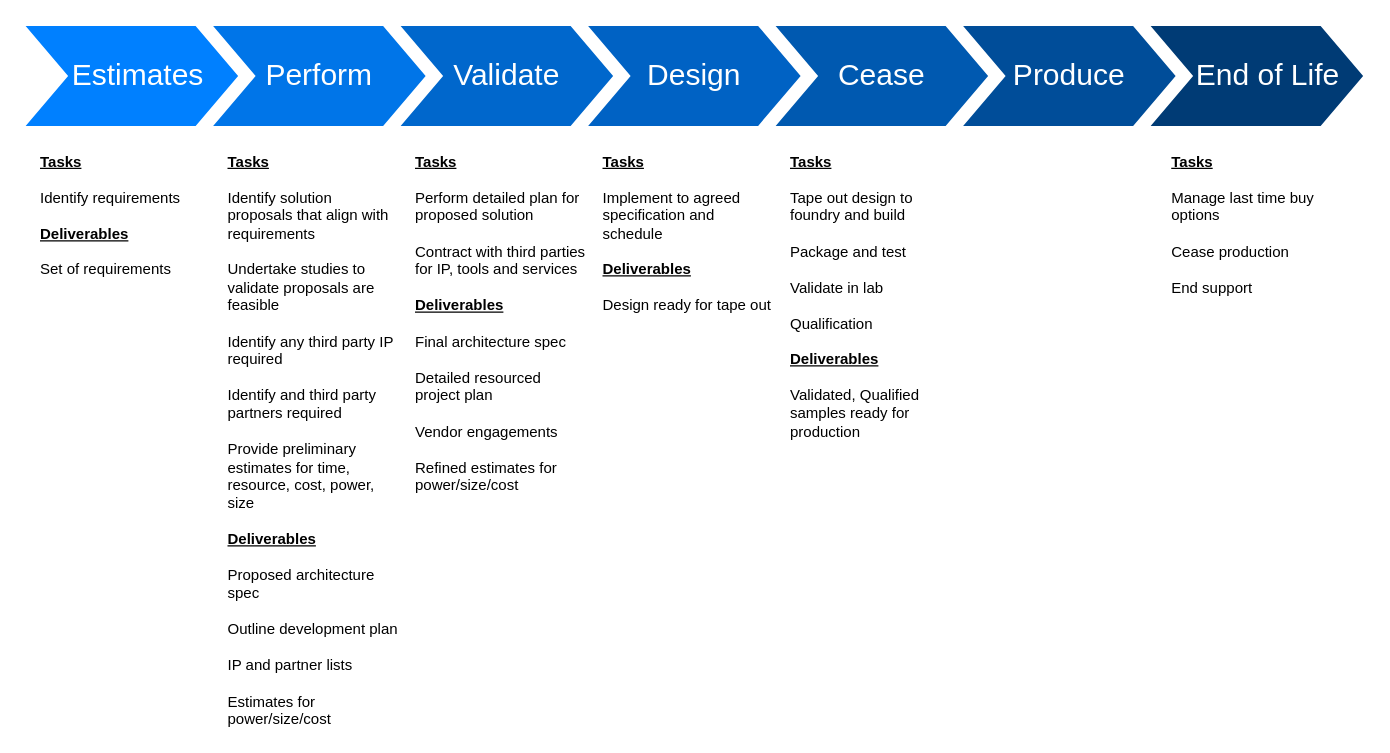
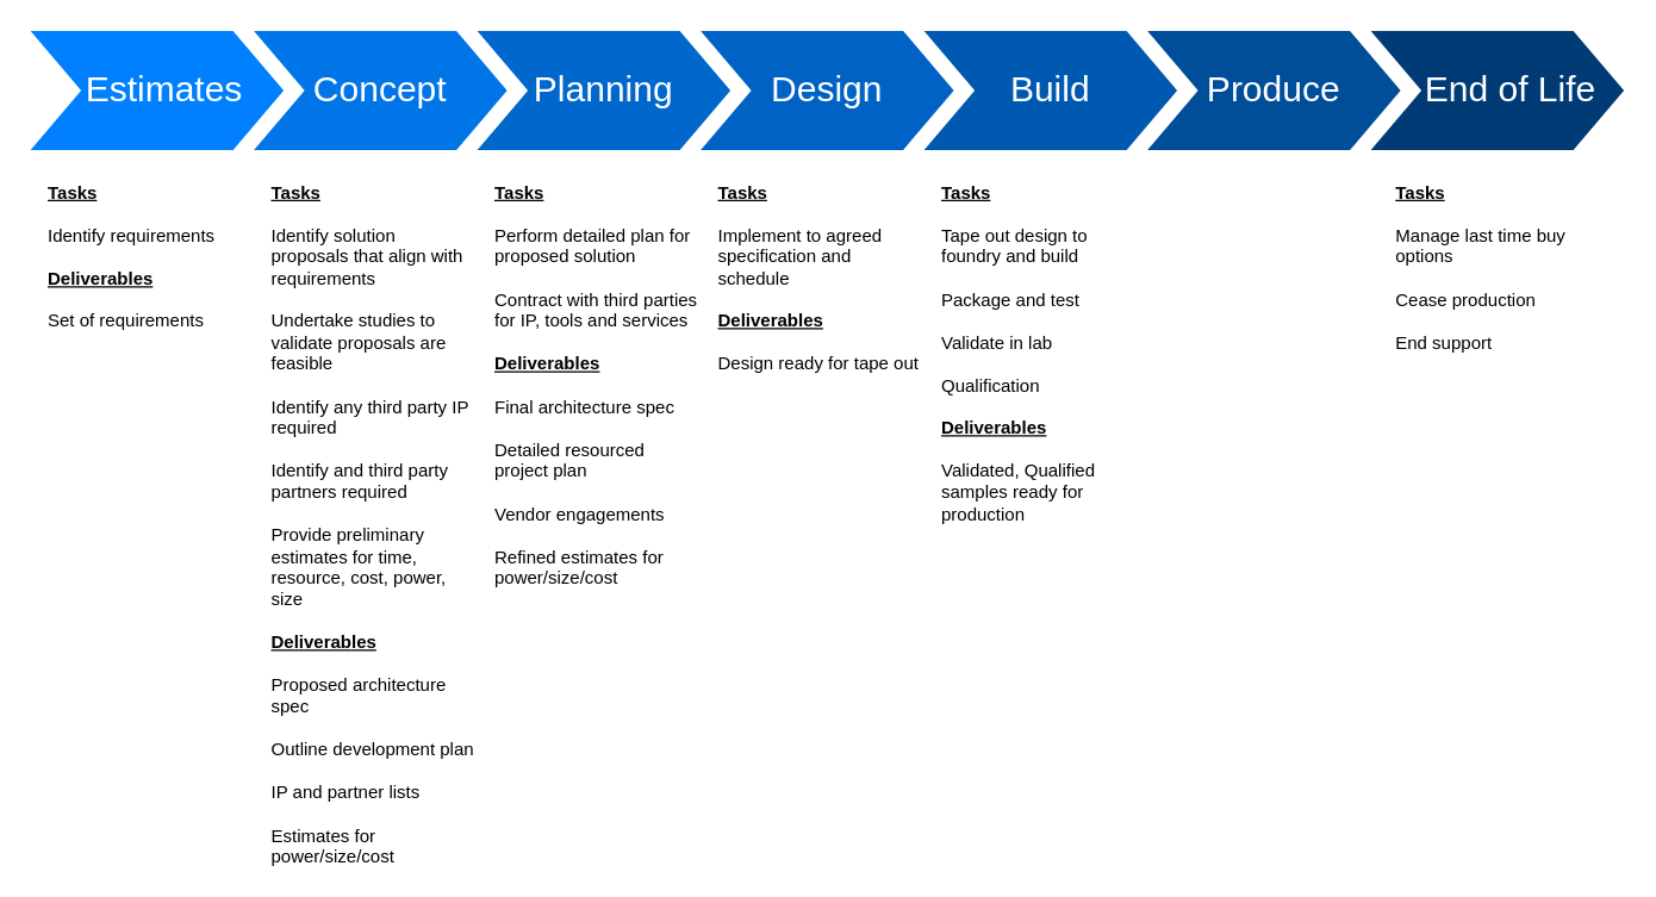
  <mxCell id="0" />
  <mxCell id="1" parent="0" />
  <mxCell id="2" value="Estimates" style="shape=step;whiteSpace=wrap;html=1;fontSize=24;fillColor=#0080FF;fontColor=#FFFFFF;strokeColor=none;align=center;spacingRight=-10;" parent="1" vertex="1"><mxGeometry x="20" y="20" width="170" height="80" as="geometry" /></mxCell>
- <mxCell id="3" value="Perform" style="shape=step;whiteSpace=wrap;html=1;fontSize=24;fillColor=#0075E8;fontColor=#FFFFFF;strokeColor=none;align=center;spacingRight=0;" parent="1" vertex="1"><mxGeometry x="170" y="20" width="170" height="80" as="geometry" /></mxCell>
- <mxCell id="4" value="Validate" style="shape=step;whiteSpace=wrap;html=1;fontSize=24;fillColor=#0067CC;fontColor=#FFFFFF;strokeColor=none;align=center;spacingRight=0;" parent="1" vertex="1"><mxGeometry x="320" y="20" width="170" height="80" as="geometry" /></mxCell>
+ <mxCell id="3" value="Concept" style="shape=step;whiteSpace=wrap;html=1;fontSize=24;fillColor=#0075E8;fontColor=#FFFFFF;strokeColor=none;align=center;spacingRight=0;" parent="1" vertex="1"><mxGeometry x="170" y="20" width="170" height="80" as="geometry" /></mxCell>
+ <mxCell id="4" value="Planning" style="shape=step;whiteSpace=wrap;html=1;fontSize=24;fillColor=#0067CC;fontColor=#FFFFFF;strokeColor=none;align=center;spacingRight=0;" parent="1" vertex="1"><mxGeometry x="320" y="20" width="170" height="80" as="geometry" /></mxCell>
  <mxCell id="5" value="Design" style="shape=step;whiteSpace=wrap;html=1;fontSize=24;fillColor=#0062C4;fontColor=#FFFFFF;strokeColor=none;align=center;spacingRight=0;" parent="1" vertex="1"><mxGeometry x="470" y="20" width="170" height="80" as="geometry" /></mxCell>
- <mxCell id="6" value="Cease" style="shape=step;whiteSpace=wrap;html=1;fontSize=24;fillColor=#0059B0;fontColor=#FFFFFF;strokeColor=none;align=center;spacingRight=0;" parent="1" vertex="1"><mxGeometry x="620" y="20" width="170" height="80" as="geometry" /></mxCell>
+ <mxCell id="6" value="Build" style="shape=step;whiteSpace=wrap;html=1;fontSize=24;fillColor=#0059B0;fontColor=#FFFFFF;strokeColor=none;align=center;spacingRight=0;" parent="1" vertex="1"><mxGeometry x="620" y="20" width="170" height="80" as="geometry" /></mxCell>
  <mxCell id="7" value="Produce" style="shape=step;whiteSpace=wrap;html=1;fontSize=24;fillColor=#004D99;fontColor=#FFFFFF;strokeColor=none;align=center;spacingRight=0;" parent="1" vertex="1"><mxGeometry x="770" y="20" width="170" height="80" as="geometry" /></mxCell>
  <mxCell id="8" value="&lt;span&gt;&lt;b&gt;&lt;u&gt;Tasks&lt;/u&gt;&lt;/b&gt;&lt;br&gt;&lt;br&gt;Identify requirements&lt;/span&gt;&lt;br&gt;&lt;br&gt;&lt;b&gt;&lt;u&gt;Deliverables&lt;/u&gt;&lt;/b&gt;&lt;br&gt;&lt;br&gt;Set of requirements" style="text;spacingTop=-5;fillColor=#ffffff;whiteSpace=wrap;html=1;align=left;fontSize=12;fontFamily=Helvetica;fillColor=none;strokeColor=none;" parent="1" vertex="1"><mxGeometry x="30" y="120" width="140" height="360" as="geometry" /></mxCell>
  <mxCell id="9" value="&lt;b&gt;&lt;u&gt;Tasks&lt;/u&gt;&lt;/b&gt;&lt;br&gt;&lt;br&gt;Identify solution proposals that align with requirements&lt;br&gt;&lt;br&gt;Undertake studies to validate proposals are feasible&lt;br&gt;&lt;br&gt;Identify any third party IP required&lt;br&gt;&lt;br&gt;Identify and third party partners required&lt;br&gt;&lt;br&gt;Provide preliminary estimates for time, resource, cost, power, size&lt;br&gt;&lt;br&gt;&lt;b&gt;&lt;u&gt;Deliverables&lt;br&gt;&lt;/u&gt;&lt;/b&gt;&lt;br&gt;Proposed architecture spec&lt;br&gt;&lt;br&gt;Outline development plan&lt;br&gt;&lt;br&gt;IP and partner lists&lt;br&gt;&lt;br&gt;Estimates for power/size/cost" style="text;spacingTop=-5;fillColor=#ffffff;whiteSpace=wrap;html=1;align=left;fontSize=12;fontFamily=Helvetica;fillColor=none;strokeColor=none;" parent="1" vertex="1"><mxGeometry x="180" y="120" width="140" height="460" as="geometry" /></mxCell>
  <mxCell id="10" value="&lt;b&gt;&lt;u&gt;Tasks&lt;br&gt;&lt;/u&gt;&lt;/b&gt;&lt;br&gt;Perform detailed plan for proposed solution&lt;br&gt;&lt;br&gt;Contract with third parties for IP, tools and services&lt;br&gt;&lt;br&gt;&lt;b&gt;&lt;u&gt;Deliverables&lt;br&gt;&lt;/u&gt;&lt;/b&gt;&lt;br&gt;Final architecture spec&lt;br&gt;&lt;br&gt;Detailed resourced project plan&lt;br&gt;&lt;br&gt;Vendor engagements&lt;br&gt;&lt;br&gt;Refined estimates for power/size/cost" style="text;spacingTop=-5;fillColor=#ffffff;whiteSpace=wrap;html=1;align=left;fontSize=12;fontFamily=Helvetica;fillColor=none;strokeColor=none;" parent="1" vertex="1"><mxGeometry x="330" y="120" width="140" height="360" as="geometry" /></mxCell>
  <mxCell id="11" value="&lt;b&gt;&lt;u&gt;Tasks&lt;/u&gt;&lt;/b&gt;&lt;br&gt;&lt;br&gt;Implement to agreed specification and schedule&lt;br&gt;&lt;br&gt;&lt;b&gt;&lt;u&gt;Deliverables&lt;br&gt;&lt;/u&gt;&lt;/b&gt;&lt;br&gt;Design ready for tape out" style="text;spacingTop=-5;fillColor=#ffffff;whiteSpace=wrap;html=1;align=left;fontSize=12;fontFamily=Helvetica;fillColor=none;strokeColor=none;" parent="1" vertex="1"><mxGeometry x="480" y="120" width="140" height="360" as="geometry" /></mxCell>
  <mxCell id="12" value="&lt;b&gt;&lt;u&gt;Tasks&lt;/u&gt;&lt;/b&gt;&lt;br&gt;&lt;br&gt;Tape out design to foundry and build&lt;br&gt;&lt;br&gt;Package and test&lt;br&gt;&lt;br&gt;Validate in lab&lt;br&gt;&lt;br&gt;Qualification&lt;br&gt;&lt;br&gt;&lt;b&gt;&lt;u&gt;Deliverables&lt;br&gt;&lt;/u&gt;&lt;/b&gt;&lt;br&gt;Validated, Qualified samples ready for production" style="text;spacingTop=-5;fillColor=#ffffff;whiteSpace=wrap;html=1;align=left;fontSize=12;fontFamily=Helvetica;fillColor=none;strokeColor=none;" parent="1" vertex="1"><mxGeometry x="630" y="120" width="140" height="360" as="geometry" /></mxCell>
  <mxCell id="13" value="End of Life" style="shape=step;whiteSpace=wrap;html=1;fontSize=24;fontColor=#FFFFFF;strokeColor=none;align=center;spacingRight=-18;fillColor=#003B75;" vertex="1" parent="1"><mxGeometry x="920" y="20" width="170" height="80" as="geometry" /></mxCell>
  <mxCell id="14" value="&lt;b&gt;&lt;u&gt;Tasks&lt;/u&gt;&lt;/b&gt;&lt;br&gt;&lt;br&gt;Manage last time buy options&lt;br&gt;&lt;br&gt;Cease production&lt;br&gt;&lt;br&gt;End support" style="text;spacingTop=-5;fillColor=#ffffff;whiteSpace=wrap;html=1;align=left;fontSize=12;fontFamily=Helvetica;fillColor=none;strokeColor=none;" vertex="1" parent="1"><mxGeometry x="935" y="120" width="140" height="360" as="geometry" /></mxCell>
  <mxCell id="15" style="edgeStyle=orthogonalEdgeStyle;rounded=0;orthogonalLoop=1;jettySize=auto;html=1;exitX=0.5;exitY=1;exitDx=0;exitDy=0;fontSize=24;" edge="1" parent="1" source="9" target="9"><mxGeometry relative="1" as="geometry" /></mxCell>
